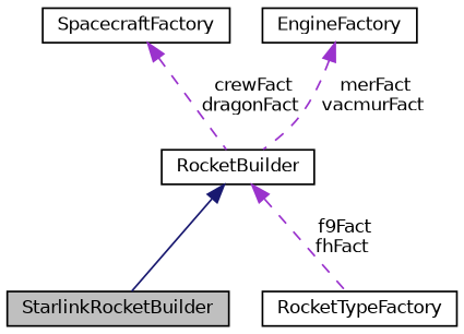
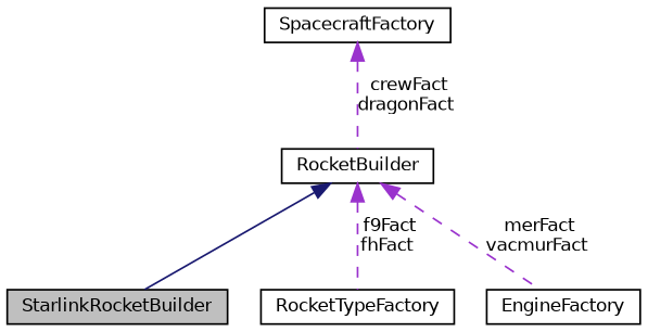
  digraph {
    node [color=black fillcolor=white fontname=Helvetica fontsize=10 shape=record style=filled]
    edge [color=darkorchid3 dir=back fontname=Helvetica fontsize=10 labelfontname=Helvetica labelfontsize=10 style=dashed]
    n1 [fillcolor=grey75 fontcolor=black height=0.2 label=StarlinkRocketBuilder width=0.4]
    n2 [height=0.2 label=RocketBuilder width=0.4]
    n3 [height=0.2 label=RocketTypeFactory width=0.4]
    n4 [height=0.2 label=SpacecraftFactory width=0.4]
    n5 [height=0.2 label=EngineFactory width=0.4]
    n2 -> n1 [color=midnightblue style=solid]
    n2 -> n3 [label=" f9Fact\nfhFact"]
    n4 -> n2 [label=" crewFact\ndragonFact"]
-   n5 -> n2 [label=" merFact\nvacmurFact"]
+   n2 -> n5 [label=" merFact\nvacmurFact"]
  }
